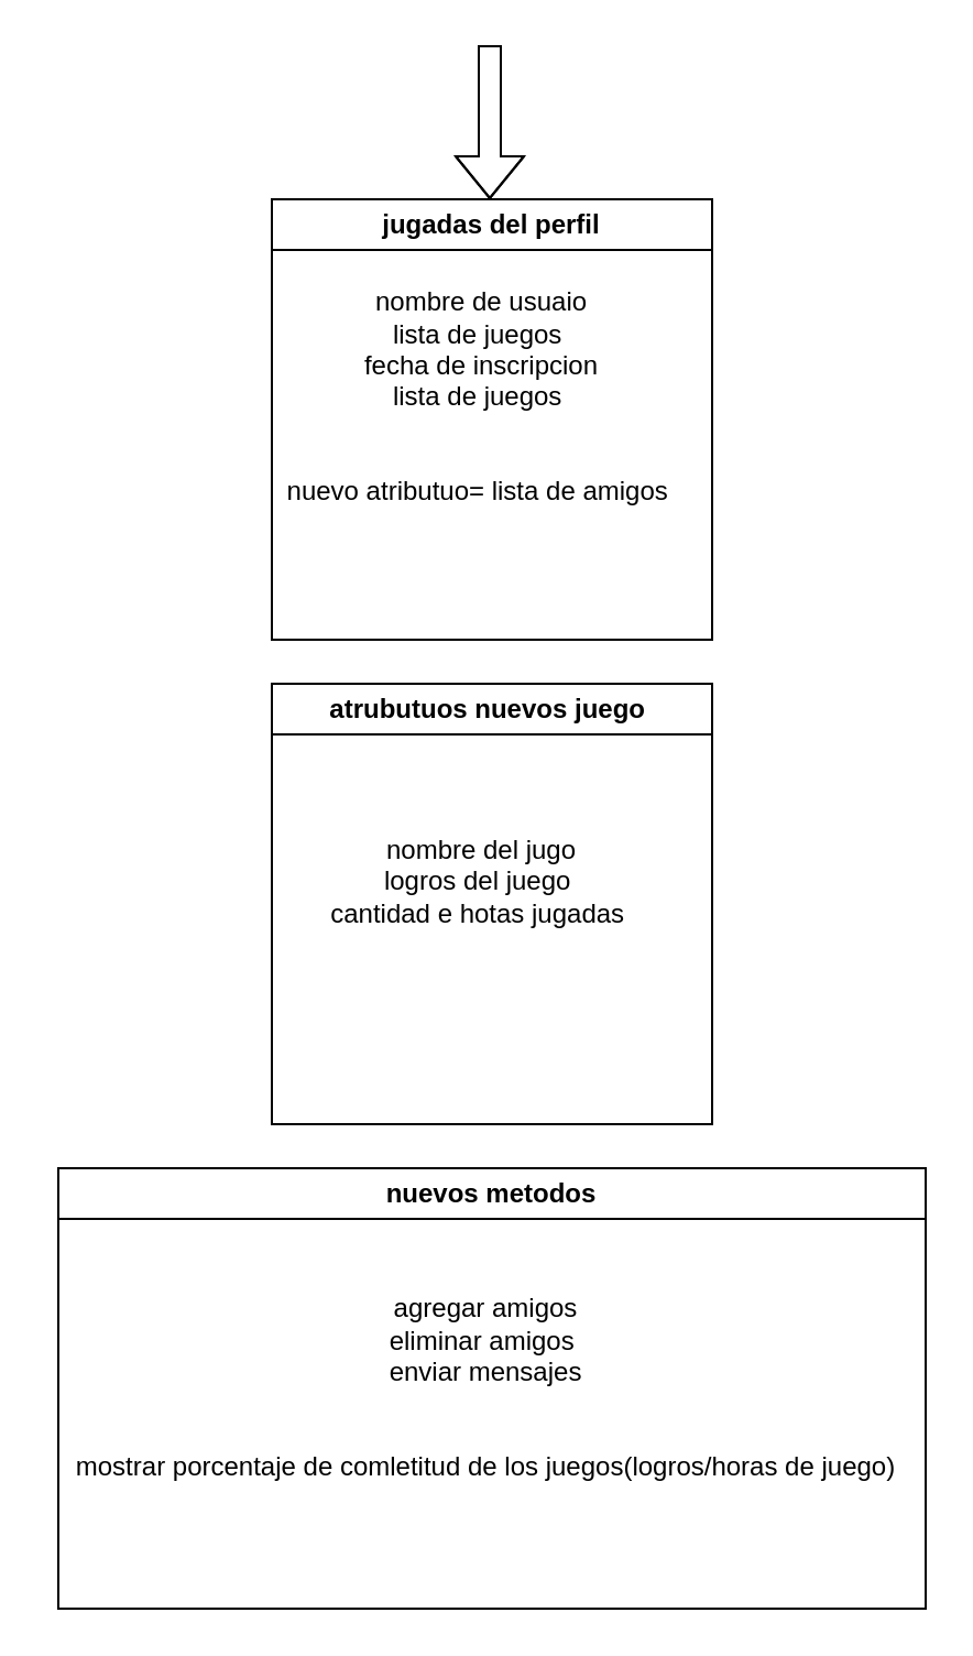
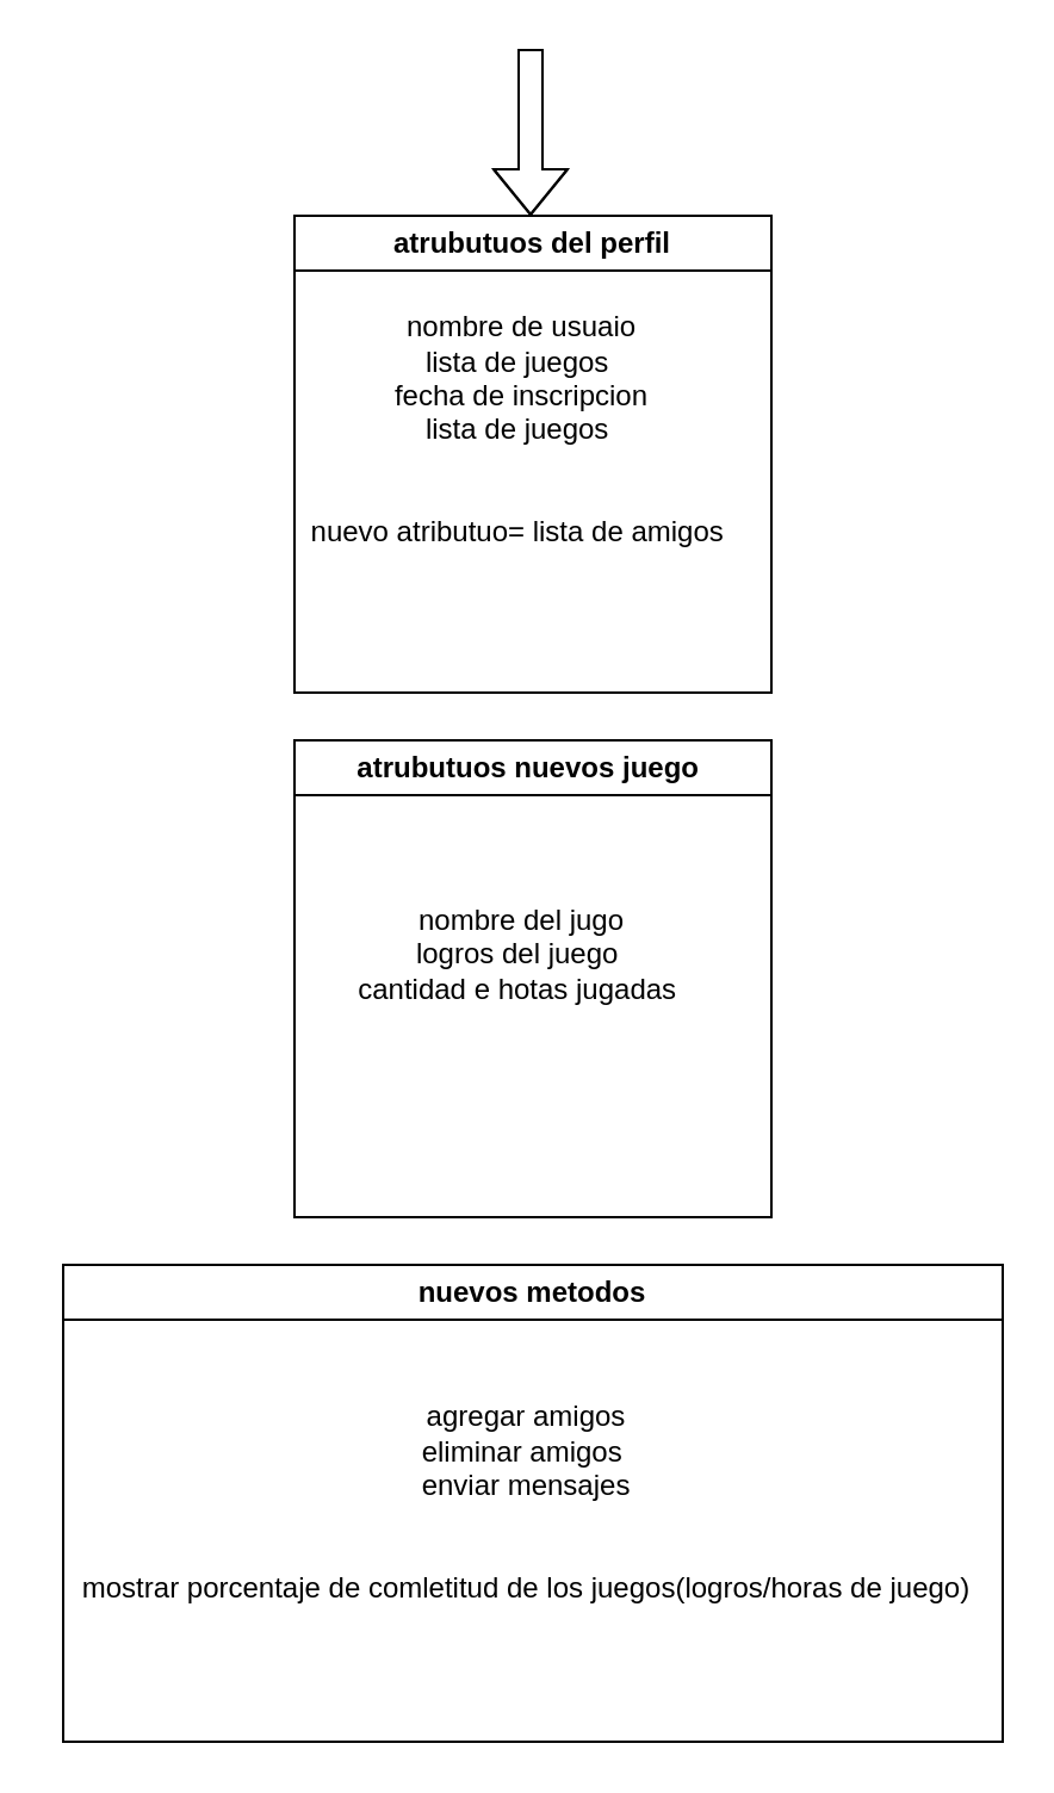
  <mxCell id="0" />
  <mxCell id="1" parent="0" />
  <mxCell id="2" value="" style="shape=flexArrow;endArrow=classic;html=1;rounded=0;" parent="1" edge="1"><mxGeometry width="50" height="50" relative="1" as="geometry"><mxPoint x="222" y="20" as="sourcePoint" /><mxPoint x="222" y="90" as="targetPoint" /><Array as="points"><mxPoint x="222" y="70" /></Array></mxGeometry></mxCell>
- <mxCell id="3" value="jugadas del perfil" style="swimlane;whiteSpace=wrap;html=1;" parent="1" vertex="1"><mxGeometry x="123" y="90" width="200" height="200" as="geometry" /></mxCell>
+ <mxCell id="3" value="atrubutuos del perfil" style="swimlane;whiteSpace=wrap;html=1;" parent="1" vertex="1"><mxGeometry x="123" y="90" width="200" height="200" as="geometry" /></mxCell>
  <mxCell id="4" value="nombre de usuaio&lt;div&gt;lista de juegos&amp;nbsp;&lt;/div&gt;&lt;div&gt;fecha de inscripcion&lt;/div&gt;&lt;div&gt;lista de juegos&amp;nbsp;&lt;/div&gt;&lt;div&gt;&lt;br&gt;&lt;/div&gt;&lt;div&gt;&lt;br&gt;&lt;/div&gt;&lt;div&gt;nuevo atributuo= lista de amigos&amp;nbsp;&lt;/div&gt;" style="text;html=1;align=center;verticalAlign=middle;resizable=0;points=[];autosize=1;strokeColor=none;fillColor=none;" parent="3" vertex="1"><mxGeometry x="-5" y="35" width="200" height="110" as="geometry" /></mxCell>
  <mxCell id="5" value="nuevos metodos" style="swimlane;whiteSpace=wrap;html=1;" parent="1" vertex="1"><mxGeometry x="26" y="530" width="394" height="200" as="geometry" /></mxCell>
  <mxCell id="6" value="agregar amigos&lt;div&gt;eliminar amigos&amp;nbsp;&lt;/div&gt;&lt;div&gt;enviar mensajes&lt;/div&gt;&lt;div&gt;&lt;br&gt;&lt;/div&gt;&lt;div&gt;&lt;br&gt;&lt;/div&gt;&lt;div&gt;mostrar porcentaje de comletitud de los juegos(logros/horas de juego)&lt;/div&gt;" style="text;html=1;align=center;verticalAlign=middle;resizable=0;points=[];autosize=1;strokeColor=none;fillColor=none;" parent="5" vertex="1"><mxGeometry x="-6" y="50" width="400" height="100" as="geometry" /></mxCell>
  <mxCell id="7" value="atrubutuos nuevos juego&amp;nbsp;" style="swimlane;whiteSpace=wrap;html=1;" parent="1" vertex="1"><mxGeometry x="123" y="310" width="200" height="200" as="geometry" /></mxCell>
  <mxCell id="8" value="nombre del jugo&lt;div&gt;logros del juego&amp;nbsp;&lt;/div&gt;&lt;div&gt;cantidad e hotas jugadas&amp;nbsp;&lt;/div&gt;" style="text;html=1;align=center;verticalAlign=middle;resizable=0;points=[];autosize=1;strokeColor=none;fillColor=none;" parent="7" vertex="1"><mxGeometry x="15" y="60" width="160" height="60" as="geometry" /></mxCell>
